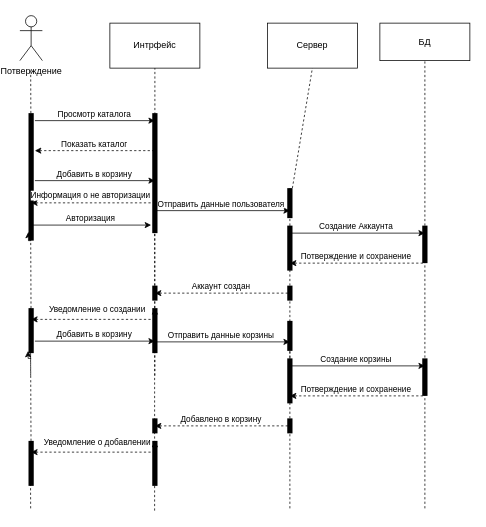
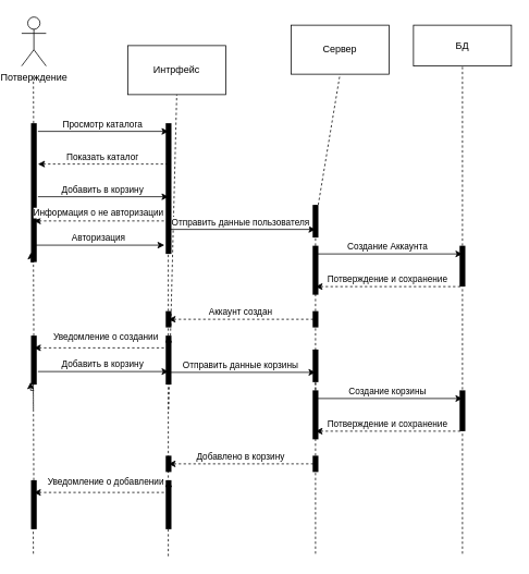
  <mxCell id="0" />
  <mxCell id="1" parent="0" />
  <mxCell id="2" value="Потверждение" style="shape=umlActor;verticalLabelPosition=bottom;verticalAlign=top;html=1;outlineConnect=0;" parent="1" vertex="1"><mxGeometry x="20" y="20" width="30" height="60" as="geometry" /></mxCell>
- <mxCell id="3" value="Интрфейс" style="rounded=0;whiteSpace=wrap;html=1;" parent="1" vertex="1"><mxGeometry x="140" y="30" width="120" height="60" as="geometry" /></mxCell>
+ <mxCell id="3" value="Интрфейс" style="rounded=0;whiteSpace=wrap;html=1;" parent="1" vertex="1"><mxGeometry x="150" y="55" width="120" height="60" as="geometry" /></mxCell>
  <mxCell id="4" value="" style="endArrow=none;html=1;rounded=0;dashed=1;entryX=0.5;entryY=1;entryDx=0;entryDy=0;" parent="1" target="3" edge="1"><mxGeometry width="50" height="50" relative="1" as="geometry"><mxPoint x="200" y="500" as="sourcePoint" /><mxPoint x="190" y="320" as="targetPoint" /></mxGeometry></mxCell>
  <mxCell id="5" value="Сервер" style="rounded=0;whiteSpace=wrap;html=1;" parent="1" vertex="1"><mxGeometry x="350" y="30" width="120" height="60" as="geometry" /></mxCell>
  <mxCell id="6" value="" style="endArrow=none;html=1;rounded=0;dashed=1;entryX=0.5;entryY=1;entryDx=0;entryDy=0;" parent="1" source="35" target="5" edge="1"><mxGeometry width="50" height="50" relative="1" as="geometry"><mxPoint x="380" y="500" as="sourcePoint" /><mxPoint x="370" y="320" as="targetPoint" /></mxGeometry></mxCell>
  <mxCell id="7" value="БД" style="rounded=0;whiteSpace=wrap;html=1;" parent="1" vertex="1"><mxGeometry x="500" y="30" width="120" height="50" as="geometry" /></mxCell>
  <mxCell id="8" value="" style="endArrow=none;html=1;rounded=0;dashed=1;entryX=0.5;entryY=1;entryDx=0;entryDy=0;" parent="1" source="33" target="7" edge="1"><mxGeometry width="50" height="50" relative="1" as="geometry"><mxPoint x="560" y="500" as="sourcePoint" /><mxPoint x="550" y="320" as="targetPoint" /></mxGeometry></mxCell>
  <mxCell id="9" value="" style="endArrow=none;html=1;rounded=0;dashed=1;entryX=0.5;entryY=1;entryDx=0;entryDy=0;" parent="1" source="26" edge="1"><mxGeometry width="50" height="50" relative="1" as="geometry"><mxPoint x="34.38" y="500" as="sourcePoint" /><mxPoint x="34.38" y="90" as="targetPoint" /></mxGeometry></mxCell>
  <mxCell id="10" value="" style="endArrow=classic;html=1;rounded=0;" parent="1" edge="1"><mxGeometry width="50" height="50" relative="1" as="geometry"><mxPoint x="40" y="160" as="sourcePoint" /><mxPoint x="200" y="160" as="targetPoint" /></mxGeometry></mxCell>
  <mxCell id="11" value="Просмотр каталога" style="edgeLabel;html=1;align=center;verticalAlign=middle;resizable=0;points=[];" parent="10" vertex="1" connectable="0"><mxGeometry x="-0.097" y="3" relative="1" as="geometry"><mxPoint x="6" y="-7" as="offset" /></mxGeometry></mxCell>
  <mxCell id="12" value="" style="endArrow=none;html=1;rounded=0;endFill=0;startArrow=classic;startFill=1;dashed=1;" parent="1" edge="1"><mxGeometry width="50" height="50" relative="1" as="geometry"><mxPoint x="40" y="200" as="sourcePoint" /><mxPoint x="200" y="200" as="targetPoint" /></mxGeometry></mxCell>
  <mxCell id="13" value="Показать каталог" style="edgeLabel;html=1;align=center;verticalAlign=middle;resizable=0;points=[];" parent="12" vertex="1" connectable="0"><mxGeometry x="-0.097" y="3" relative="1" as="geometry"><mxPoint x="6" y="-7" as="offset" /></mxGeometry></mxCell>
  <mxCell id="14" value="" style="endArrow=classic;html=1;rounded=0;" parent="1" edge="1"><mxGeometry width="50" height="50" relative="1" as="geometry"><mxPoint x="40" y="240" as="sourcePoint" /><mxPoint x="200" y="240" as="targetPoint" /></mxGeometry></mxCell>
  <mxCell id="15" value="Добавить в корзину" style="edgeLabel;html=1;align=center;verticalAlign=middle;resizable=0;points=[];" parent="14" vertex="1" connectable="0"><mxGeometry x="-0.097" y="3" relative="1" as="geometry"><mxPoint x="6" y="-7" as="offset" /></mxGeometry></mxCell>
  <mxCell id="16" value="" style="endArrow=classic;html=1;rounded=0;" parent="1" edge="1"><mxGeometry width="50" height="50" relative="1" as="geometry"><mxPoint x="200" y="280" as="sourcePoint" /><mxPoint x="380" y="280" as="targetPoint" /></mxGeometry></mxCell>
  <mxCell id="17" value="Отправить данные пользователя" style="edgeLabel;html=1;align=center;verticalAlign=middle;resizable=0;points=[];" parent="16" vertex="1" connectable="0"><mxGeometry x="-0.097" y="3" relative="1" as="geometry"><mxPoint x="6" y="-7" as="offset" /></mxGeometry></mxCell>
  <mxCell id="18" value="" style="endArrow=classic;html=1;rounded=0;" parent="1" edge="1"><mxGeometry width="50" height="50" relative="1" as="geometry"><mxPoint x="380" y="310" as="sourcePoint" /><mxPoint x="560" y="310" as="targetPoint" /></mxGeometry></mxCell>
  <mxCell id="19" value="Создание Аккаунта" style="edgeLabel;html=1;align=center;verticalAlign=middle;resizable=0;points=[];" parent="18" vertex="1" connectable="0"><mxGeometry x="-0.097" y="3" relative="1" as="geometry"><mxPoint x="6" y="-7" as="offset" /></mxGeometry></mxCell>
  <mxCell id="20" value="" style="endArrow=none;html=1;rounded=0;endFill=0;startArrow=classic;startFill=1;dashed=1;" parent="1" edge="1"><mxGeometry width="50" height="50" relative="1" as="geometry"><mxPoint x="380" y="350" as="sourcePoint" /><mxPoint x="560" y="350" as="targetPoint" /></mxGeometry></mxCell>
  <mxCell id="21" value="Потверждение и сохранение" style="edgeLabel;html=1;align=center;verticalAlign=middle;resizable=0;points=[];" parent="20" vertex="1" connectable="0"><mxGeometry x="-0.097" y="3" relative="1" as="geometry"><mxPoint x="6" y="-7" as="offset" /></mxGeometry></mxCell>
  <mxCell id="22" value="" style="endArrow=none;html=1;rounded=0;endFill=0;startArrow=classic;startFill=1;dashed=1;" parent="1" edge="1"><mxGeometry width="50" height="50" relative="1" as="geometry"><mxPoint x="200" y="390" as="sourcePoint" /><mxPoint x="380" y="390" as="targetPoint" /></mxGeometry></mxCell>
  <mxCell id="23" value="Аккаунт создан" style="edgeLabel;html=1;align=center;verticalAlign=middle;resizable=0;points=[];" parent="22" vertex="1" connectable="0"><mxGeometry x="-0.097" y="3" relative="1" as="geometry"><mxPoint x="6" y="-7" as="offset" /></mxGeometry></mxCell>
  <mxCell id="24" value="" style="endArrow=none;html=1;rounded=0;endFill=0;startArrow=classic;startFill=1;dashed=1;" parent="1" source="31" edge="1"><mxGeometry width="50" height="50" relative="1" as="geometry"><mxPoint x="40" y="420" as="sourcePoint" /><mxPoint x="200" y="420" as="targetPoint" /></mxGeometry></mxCell>
  <mxCell id="25" value="" style="endArrow=none;html=1;rounded=0;dashed=1;entryX=0.551;entryY=0.545;entryDx=0;entryDy=0;entryPerimeter=0;" parent="1" source="28" target="26" edge="1"><mxGeometry width="50" height="50" relative="1" as="geometry"><mxPoint x="34.38" y="500" as="sourcePoint" /><mxPoint x="34.38" y="90" as="targetPoint" /></mxGeometry></mxCell>
  <mxCell id="26" value="" style="line;strokeWidth=7;direction=south;html=1;" parent="1" vertex="1"><mxGeometry x="25" y="150" width="20" height="170" as="geometry" /></mxCell>
  <mxCell id="27" value="" style="endArrow=none;html=1;rounded=0;dashed=1;entryX=0.551;entryY=0.545;entryDx=0;entryDy=0;entryPerimeter=0;" parent="1" target="28" edge="1"><mxGeometry width="50" height="50" relative="1" as="geometry"><mxPoint x="34.38" y="500" as="sourcePoint" /><mxPoint x="34" y="205" as="targetPoint" /></mxGeometry></mxCell>
  <mxCell id="28" value="" style="line;strokeWidth=7;direction=south;html=1;" parent="1" vertex="1"><mxGeometry x="25" y="410" width="20" height="60" as="geometry" /></mxCell>
  <mxCell id="29" value="" style="endArrow=none;html=1;rounded=0;endFill=0;startArrow=classic;startFill=1;dashed=1;exitX=0.25;exitY=0.5;exitDx=0;exitDy=0;exitPerimeter=0;entryX=0.25;entryY=0.5;entryDx=0;entryDy=0;entryPerimeter=0;" parent="1" source="28" target="31" edge="1"><mxGeometry width="50" height="50" relative="1" as="geometry"><mxPoint x="40" y="420" as="sourcePoint" /><mxPoint x="200" y="420" as="targetPoint" /></mxGeometry></mxCell>
  <mxCell id="30" value="Уведомление о создании" style="edgeLabel;html=1;align=center;verticalAlign=middle;resizable=0;points=[];" parent="29" vertex="1" connectable="0"><mxGeometry x="-0.097" y="3" relative="1" as="geometry"><mxPoint x="13" y="-11" as="offset" /></mxGeometry></mxCell>
  <mxCell id="31" value="" style="line;strokeWidth=7;direction=south;html=1;" parent="1" vertex="1"><mxGeometry x="190" y="410" width="20" height="60" as="geometry" /></mxCell>
  <mxCell id="32" value="" style="endArrow=none;html=1;rounded=0;dashed=1;entryX=0.75;entryY=0.5;entryDx=0;entryDy=0;entryPerimeter=0;" parent="1" target="33" edge="1"><mxGeometry width="50" height="50" relative="1" as="geometry"><mxPoint x="560" y="500" as="sourcePoint" /><mxPoint x="560" y="90" as="targetPoint" /></mxGeometry></mxCell>
  <mxCell id="33" value="" style="line;strokeWidth=7;direction=south;html=1;" parent="1" vertex="1"><mxGeometry x="543.34" y="300" width="33.33" height="50" as="geometry" /></mxCell>
  <mxCell id="34" value="" style="endArrow=none;html=1;rounded=0;dashed=1;entryX=0;entryY=0.5;entryDx=0;entryDy=0;entryPerimeter=0;" parent="1" source="39" target="35" edge="1"><mxGeometry width="50" height="50" relative="1" as="geometry"><mxPoint x="380" y="500" as="sourcePoint" /><mxPoint x="380" y="90" as="targetPoint" /></mxGeometry></mxCell>
  <mxCell id="35" value="" style="line;strokeWidth=7;direction=south;html=1;" parent="1" vertex="1"><mxGeometry x="363.33" y="250" width="33.33" height="40" as="geometry" /></mxCell>
  <mxCell id="36" value="" style="line;strokeWidth=7;direction=south;html=1;" parent="1" vertex="1"><mxGeometry x="183.34" y="150" width="33.33" height="160" as="geometry" /></mxCell>
  <mxCell id="37" value="" style="line;strokeWidth=7;direction=south;html=1;" parent="1" vertex="1"><mxGeometry x="363.33" y="380" width="33.33" height="20" as="geometry" /></mxCell>
  <mxCell id="38" value="" style="endArrow=none;html=1;rounded=0;dashed=1;entryX=0;entryY=0.5;entryDx=0;entryDy=0;entryPerimeter=0;" parent="1" target="39" edge="1"><mxGeometry width="50" height="50" relative="1" as="geometry"><mxPoint x="380" y="500" as="sourcePoint" /><mxPoint x="380" y="250" as="targetPoint" /></mxGeometry></mxCell>
  <mxCell id="39" value="" style="line;strokeWidth=7;direction=south;html=1;" parent="1" vertex="1"><mxGeometry x="363.33" y="300" width="33.33" height="60" as="geometry" /></mxCell>
  <mxCell id="40" value="" style="line;strokeWidth=7;direction=south;html=1;" parent="1" vertex="1"><mxGeometry x="195" y="380" width="10" height="20" as="geometry" /></mxCell>
  <mxCell id="41" style="edgeStyle=orthogonalEdgeStyle;rounded=0;orthogonalLoop=1;jettySize=auto;html=1;exitX=1;exitY=0.5;exitDx=0;exitDy=0;exitPerimeter=0;entryX=0.931;entryY=0.679;entryDx=0;entryDy=0;entryPerimeter=0;" edge="1" parent="1" source="26" target="26"><mxGeometry relative="1" as="geometry" /></mxCell>
  <mxCell id="42" value="" style="endArrow=classic;html=1;rounded=0;" edge="1" parent="1"><mxGeometry width="50" height="50" relative="1" as="geometry"><mxPoint x="40" y="454" as="sourcePoint" /><mxPoint x="200" y="454" as="targetPoint" /></mxGeometry></mxCell>
  <mxCell id="43" value="Добавить в корзину" style="edgeLabel;html=1;align=center;verticalAlign=middle;resizable=0;points=[];" vertex="1" connectable="0" parent="42"><mxGeometry x="-0.097" y="3" relative="1" as="geometry"><mxPoint x="6" y="-7" as="offset" /></mxGeometry></mxCell>
  <mxCell id="44" value="" style="endArrow=classic;html=1;rounded=0;" edge="1" parent="1"><mxGeometry width="50" height="50" relative="1" as="geometry"><mxPoint x="200" y="455" as="sourcePoint" /><mxPoint x="380" y="455" as="targetPoint" /></mxGeometry></mxCell>
  <mxCell id="45" value="Отправить данные корзины" style="edgeLabel;html=1;align=center;verticalAlign=middle;resizable=0;points=[];" vertex="1" connectable="0" parent="44"><mxGeometry x="-0.097" y="3" relative="1" as="geometry"><mxPoint x="6" y="-7" as="offset" /></mxGeometry></mxCell>
  <mxCell id="46" value="" style="endArrow=classic;html=1;rounded=0;" edge="1" parent="1"><mxGeometry width="50" height="50" relative="1" as="geometry"><mxPoint x="380" y="487" as="sourcePoint" /><mxPoint x="560" y="487" as="targetPoint" /></mxGeometry></mxCell>
  <mxCell id="47" value="Создание корзины" style="edgeLabel;html=1;align=center;verticalAlign=middle;resizable=0;points=[];" vertex="1" connectable="0" parent="46"><mxGeometry x="-0.097" y="3" relative="1" as="geometry"><mxPoint x="6" y="-7" as="offset" /></mxGeometry></mxCell>
  <mxCell id="48" value="" style="endArrow=none;html=1;rounded=0;endFill=0;startArrow=classic;startFill=1;dashed=1;" edge="1" parent="1"><mxGeometry width="50" height="50" relative="1" as="geometry"><mxPoint x="380" y="527" as="sourcePoint" /><mxPoint x="560" y="527" as="targetPoint" /></mxGeometry></mxCell>
  <mxCell id="49" value="Потверждение и сохранение" style="edgeLabel;html=1;align=center;verticalAlign=middle;resizable=0;points=[];" vertex="1" connectable="0" parent="48"><mxGeometry x="-0.097" y="3" relative="1" as="geometry"><mxPoint x="6" y="-7" as="offset" /></mxGeometry></mxCell>
  <mxCell id="50" value="" style="endArrow=none;html=1;rounded=0;endFill=0;startArrow=classic;startFill=1;dashed=1;" edge="1" parent="1"><mxGeometry width="50" height="50" relative="1" as="geometry"><mxPoint x="200" y="567" as="sourcePoint" /><mxPoint x="380" y="567" as="targetPoint" /></mxGeometry></mxCell>
  <mxCell id="51" value="Добавлено в корзину" style="edgeLabel;html=1;align=center;verticalAlign=middle;resizable=0;points=[];" vertex="1" connectable="0" parent="50"><mxGeometry x="-0.097" y="3" relative="1" as="geometry"><mxPoint x="6" y="-7" as="offset" /></mxGeometry></mxCell>
  <mxCell id="52" value="" style="endArrow=none;html=1;rounded=0;endFill=0;startArrow=classic;startFill=1;dashed=1;" edge="1" parent="1" source="58"><mxGeometry width="50" height="50" relative="1" as="geometry"><mxPoint x="40" y="597" as="sourcePoint" /><mxPoint x="200" y="597" as="targetPoint" /></mxGeometry></mxCell>
  <mxCell id="53" value="" style="endArrow=none;html=1;rounded=0;dashed=1;entryX=0.551;entryY=0.545;entryDx=0;entryDy=0;entryPerimeter=0;" edge="1" parent="1" source="55"><mxGeometry width="50" height="50" relative="1" as="geometry"><mxPoint x="34.38" y="677" as="sourcePoint" /><mxPoint x="34" y="410" as="targetPoint" /></mxGeometry></mxCell>
  <mxCell id="54" value="" style="endArrow=none;html=1;rounded=0;dashed=1;entryX=0.551;entryY=0.545;entryDx=0;entryDy=0;entryPerimeter=0;" edge="1" parent="1" target="55"><mxGeometry width="50" height="50" relative="1" as="geometry"><mxPoint x="34.38" y="677" as="sourcePoint" /><mxPoint x="34" y="382" as="targetPoint" /></mxGeometry></mxCell>
  <mxCell id="55" value="" style="line;strokeWidth=7;direction=south;html=1;" vertex="1" parent="1"><mxGeometry x="25" y="587" width="20" height="60" as="geometry" /></mxCell>
  <mxCell id="56" value="" style="endArrow=none;html=1;rounded=0;endFill=0;startArrow=classic;startFill=1;dashed=1;exitX=0.25;exitY=0.5;exitDx=0;exitDy=0;exitPerimeter=0;entryX=0.25;entryY=0.5;entryDx=0;entryDy=0;entryPerimeter=0;" edge="1" parent="1" source="55" target="58"><mxGeometry width="50" height="50" relative="1" as="geometry"><mxPoint x="40" y="597" as="sourcePoint" /><mxPoint x="200" y="597" as="targetPoint" /></mxGeometry></mxCell>
  <mxCell id="57" value="Уведомление о добавлении" style="edgeLabel;html=1;align=center;verticalAlign=middle;resizable=0;points=[];" vertex="1" connectable="0" parent="56"><mxGeometry x="-0.097" y="3" relative="1" as="geometry"><mxPoint x="13" y="-11" as="offset" /></mxGeometry></mxCell>
  <mxCell id="58" value="" style="line;strokeWidth=7;direction=south;html=1;" vertex="1" parent="1"><mxGeometry x="190" y="587" width="20" height="60" as="geometry" /></mxCell>
  <mxCell id="59" value="" style="endArrow=none;html=1;rounded=0;dashed=1;entryX=0.75;entryY=0.5;entryDx=0;entryDy=0;entryPerimeter=0;" edge="1" parent="1" target="60"><mxGeometry width="50" height="50" relative="1" as="geometry"><mxPoint x="560" y="677" as="sourcePoint" /><mxPoint x="560" y="267" as="targetPoint" /></mxGeometry></mxCell>
  <mxCell id="60" value="" style="line;strokeWidth=7;direction=south;html=1;" vertex="1" parent="1"><mxGeometry x="543.34" y="477" width="33.33" height="50" as="geometry" /></mxCell>
  <mxCell id="61" value="" style="endArrow=none;html=1;rounded=0;dashed=1;entryX=0;entryY=0.5;entryDx=0;entryDy=0;entryPerimeter=0;" edge="1" parent="1" source="65" target="62"><mxGeometry width="50" height="50" relative="1" as="geometry"><mxPoint x="380" y="677" as="sourcePoint" /><mxPoint x="380" y="267" as="targetPoint" /></mxGeometry></mxCell>
  <mxCell id="62" value="" style="line;strokeWidth=7;direction=south;html=1;" vertex="1" parent="1"><mxGeometry x="363.33" y="427" width="33.33" height="40" as="geometry" /></mxCell>
  <mxCell id="63" value="" style="line;strokeWidth=7;direction=south;html=1;" vertex="1" parent="1"><mxGeometry x="363.33" y="557" width="33.33" height="20" as="geometry" /></mxCell>
  <mxCell id="64" value="" style="endArrow=none;html=1;rounded=0;dashed=1;entryX=0;entryY=0.5;entryDx=0;entryDy=0;entryPerimeter=0;" edge="1" parent="1" target="65"><mxGeometry width="50" height="50" relative="1" as="geometry"><mxPoint x="380" y="677" as="sourcePoint" /><mxPoint x="380" y="427" as="targetPoint" /></mxGeometry></mxCell>
  <mxCell id="65" value="" style="line;strokeWidth=7;direction=south;html=1;" vertex="1" parent="1"><mxGeometry x="363.33" y="477" width="33.33" height="60" as="geometry" /></mxCell>
  <mxCell id="66" value="" style="line;strokeWidth=7;direction=south;html=1;" vertex="1" parent="1"><mxGeometry x="195" y="557" width="10" height="20" as="geometry" /></mxCell>
  <mxCell id="67" style="edgeStyle=orthogonalEdgeStyle;rounded=0;orthogonalLoop=1;jettySize=auto;html=1;exitX=1;exitY=0.5;exitDx=0;exitDy=0;exitPerimeter=0;entryX=0.931;entryY=0.679;entryDx=0;entryDy=0;entryPerimeter=0;" edge="1" parent="1"><mxGeometry relative="1" as="geometry"><mxPoint x="35" y="477" as="sourcePoint" /><mxPoint x="31" y="467" as="targetPoint" /></mxGeometry></mxCell>
  <mxCell id="68" value="" style="endArrow=none;html=1;rounded=0;dashed=1;entryX=0.5;entryY=1;entryDx=0;entryDy=0;" edge="1" parent="1"><mxGeometry width="50" height="50" relative="1" as="geometry"><mxPoint x="199.65" y="680" as="sourcePoint" /><mxPoint x="199.65" y="270" as="targetPoint" /></mxGeometry></mxCell>
  <mxCell id="69" value="" style="endArrow=none;html=1;rounded=0;endFill=0;startArrow=classic;startFill=1;dashed=1;" edge="1" parent="1"><mxGeometry width="50" height="50" relative="1" as="geometry"><mxPoint x="35" y="269.64" as="sourcePoint" /><mxPoint x="195" y="269.64" as="targetPoint" /></mxGeometry></mxCell>
  <mxCell id="70" value="Информация о не авторизации" style="edgeLabel;html=1;align=center;verticalAlign=middle;resizable=0;points=[];" vertex="1" connectable="0" parent="69"><mxGeometry x="-0.097" y="3" relative="1" as="geometry"><mxPoint x="6" y="-7" as="offset" /></mxGeometry></mxCell>
  <mxCell id="71" value="" style="endArrow=classic;html=1;rounded=0;" edge="1" parent="1"><mxGeometry width="50" height="50" relative="1" as="geometry"><mxPoint x="35" y="299.29" as="sourcePoint" /><mxPoint x="195" y="299.29" as="targetPoint" /></mxGeometry></mxCell>
  <mxCell id="72" value="Авторизация" style="edgeLabel;html=1;align=center;verticalAlign=middle;resizable=0;points=[];" vertex="1" connectable="0" parent="71"><mxGeometry x="-0.097" y="3" relative="1" as="geometry"><mxPoint x="6" y="-7" as="offset" /></mxGeometry></mxCell>
